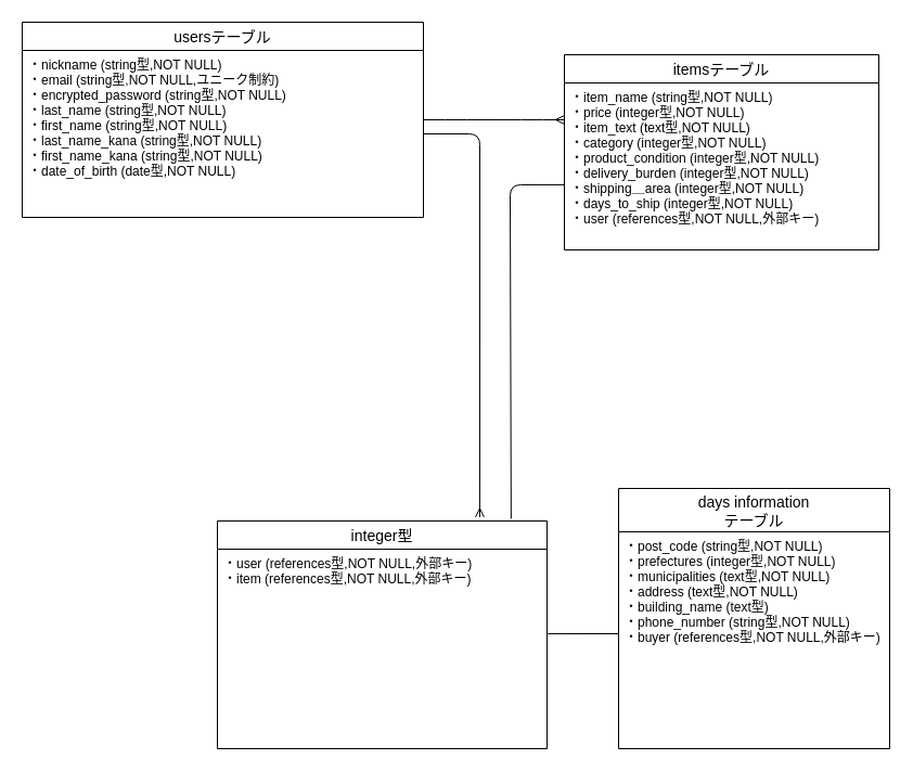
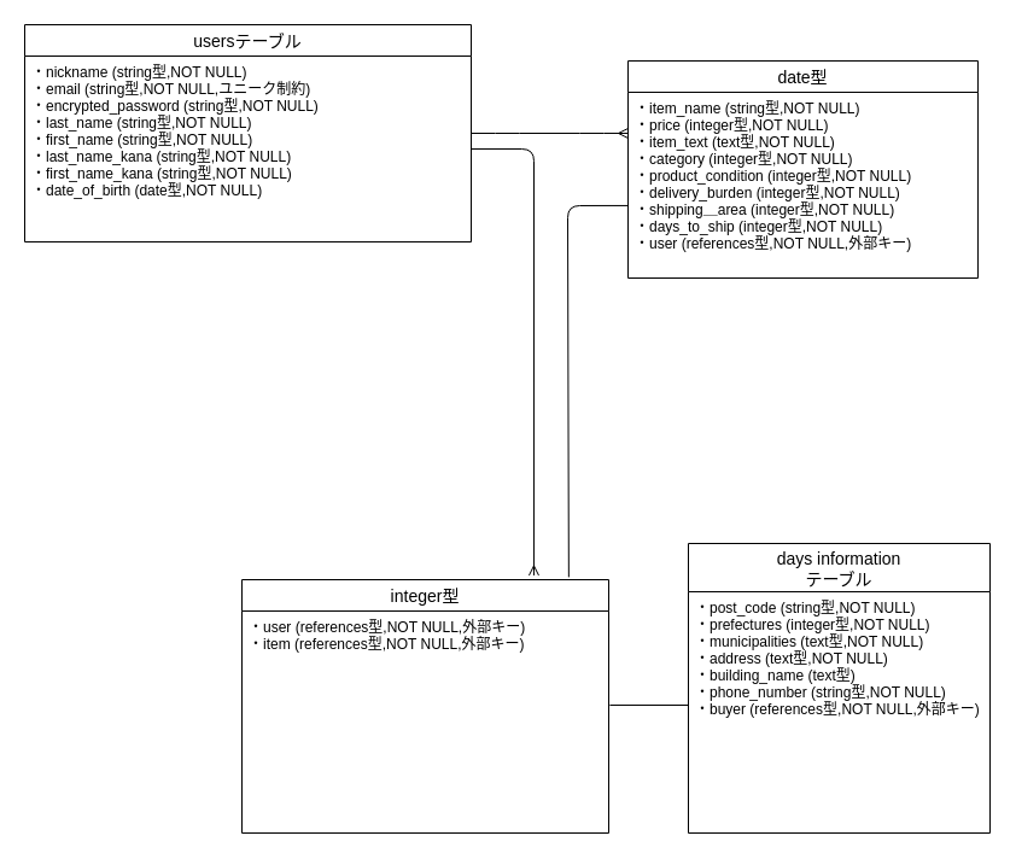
  <mxCell id="0" />
  <mxCell id="1" parent="0" />
  <mxCell id="2" value="usersテーブル" style="swimlane;fontStyle=0;childLayout=stackLayout;horizontal=1;startSize=26;horizontalStack=0;resizeParent=1;resizeParentMax=0;resizeLast=0;collapsible=1;marginBottom=0;align=center;fontSize=14;" vertex="1" parent="1"><mxGeometry x="20" y="20" width="370" height="180" as="geometry" /></mxCell>
  <mxCell id="3" value="・nickname (string型,NOT NULL)&#10;・email (string型,NOT NULL,ユニーク制約)&#10;・encrypted_password (string型,NOT NULL)&#10;・last_name (string型,NOT NULL)&#10;・first_name (string型,NOT NULL)&#10;・last_name_kana (string型,NOT NULL)&#10;・first_name_kana (string型,NOT NULL)&#10;・date_of_birth (date型,NOT NULL)&#10;" style="text;strokeColor=none;fillColor=none;spacingLeft=4;spacingRight=4;overflow=hidden;rotatable=0;points=[[0,0.5],[1,0.5]];portConstraint=eastwest;fontSize=12;" vertex="1" parent="2"><mxGeometry y="26" width="370" height="154" as="geometry" /></mxCell>
- <mxCell id="4" value="itemsテーブル" style="swimlane;fontStyle=0;childLayout=stackLayout;horizontal=1;startSize=26;horizontalStack=0;resizeParent=1;resizeParentMax=0;resizeLast=0;collapsible=1;marginBottom=0;align=center;fontSize=14;" vertex="1" parent="1"><mxGeometry x="520" y="50" width="290" height="180" as="geometry" /></mxCell>
+ <mxCell id="4" value="date型" style="swimlane;fontStyle=0;childLayout=stackLayout;horizontal=1;startSize=26;horizontalStack=0;resizeParent=1;resizeParentMax=0;resizeLast=0;collapsible=1;marginBottom=0;align=center;fontSize=14;" vertex="1" parent="1"><mxGeometry x="520" y="50" width="290" height="180" as="geometry" /></mxCell>
  <mxCell id="5" value="・item_name (string型,NOT NULL)&#10;・price (integer型,NOT NULL)&#10;・item_text (text型,NOT NULL)&#10;・category (integer型,NOT NULL)&#10;・product_condition (integer型,NOT NULL)&#10;・delivery_burden (integer型,NOT NULL)&#10;・shipping＿area (integer型,NOT NULL)&#10;・days_to_ship (integer型,NOT NULL)&#10;・user (references型,NOT NULL,外部キー)&#10;" style="text;strokeColor=none;fillColor=none;spacingLeft=4;spacingRight=4;overflow=hidden;rotatable=0;points=[[0,0.5],[1,0.5]];portConstraint=eastwest;fontSize=12;" vertex="1" parent="4"><mxGeometry y="26" width="290" height="154" as="geometry" /></mxCell>
  <mxCell id="6" style="edgeStyle=none;html=1;exitX=0.891;exitY=-0.01;exitDx=0;exitDy=0;endArrow=none;endFill=0;exitPerimeter=0;entryX=0;entryY=0.61;entryDx=0;entryDy=0;entryPerimeter=0;" edge="1" parent="1" source="7" target="5"><mxGeometry relative="1" as="geometry"><mxPoint x="510" y="240" as="targetPoint" /><Array as="points"><mxPoint x="470" y="170" /></Array></mxGeometry></mxCell>
  <mxCell id="7" value="integer型" style="swimlane;fontStyle=0;childLayout=stackLayout;horizontal=1;startSize=26;horizontalStack=0;resizeParent=1;resizeParentMax=0;resizeLast=0;collapsible=1;marginBottom=0;align=center;fontSize=14;" vertex="1" parent="1"><mxGeometry x="200" y="480" width="304" height="210" as="geometry" /></mxCell>
  <mxCell id="8" value="・user (references型,NOT NULL,外部キー)&#10;・item (references型,NOT NULL,外部キー)" style="text;strokeColor=none;fillColor=none;spacingLeft=4;spacingRight=4;overflow=hidden;rotatable=0;points=[[0,0.5],[1,0.5]];portConstraint=eastwest;fontSize=12;" vertex="1" parent="7"><mxGeometry y="26" width="304" height="184" as="geometry" /></mxCell>
  <mxCell id="9" value="" style="edgeStyle=entityRelationEdgeStyle;fontSize=12;html=1;endArrow=ERmany;entryX=0;entryY=0.133;entryDx=0;entryDy=0;entryPerimeter=0;" edge="1" parent="1"><mxGeometry width="100" height="100" relative="1" as="geometry"><mxPoint x="390" y="110" as="sourcePoint" /><mxPoint x="520" y="109.99" as="targetPoint" /></mxGeometry></mxCell>
  <mxCell id="10" style="edgeStyle=none;html=1;entryX=1.003;entryY=0.424;entryDx=0;entryDy=0;entryPerimeter=0;endArrow=none;endFill=0;" edge="1" parent="1" target="8"><mxGeometry relative="1" as="geometry"><mxPoint x="570" y="584" as="sourcePoint" /></mxGeometry></mxCell>
  <mxCell id="11" value="days information&#10;テーブル" style="swimlane;fontStyle=0;childLayout=stackLayout;horizontal=1;startSize=40;horizontalStack=0;resizeParent=1;resizeParentMax=0;resizeLast=0;collapsible=1;marginBottom=0;align=center;fontSize=14;" vertex="1" parent="1"><mxGeometry x="570" y="450" width="250" height="240" as="geometry" /></mxCell>
  <mxCell id="12" value="・post_code (string型,NOT NULL)&#10;・prefectures (integer型,NOT NULL)&#10;・municipalities (text型,NOT NULL)&#10;・address (text型,NOT NULL)&#10;・building_name (text型)&#10;・phone_number (string型,NOT NULL)&#10;・buyer (references型,NOT NULL,外部キー)" style="text;strokeColor=none;fillColor=none;spacingLeft=4;spacingRight=4;overflow=hidden;rotatable=0;points=[[0,0.5],[1,0.5]];portConstraint=eastwest;fontSize=12;" vertex="1" parent="11"><mxGeometry y="40" width="250" height="200" as="geometry" /></mxCell>
  <mxCell id="13" style="edgeStyle=none;html=1;exitX=1;exitY=0.5;exitDx=0;exitDy=0;entryX=0.796;entryY=-0.017;entryDx=0;entryDy=0;entryPerimeter=0;endArrow=ERmany;endFill=0;" edge="1" parent="1" source="3" target="7"><mxGeometry relative="1" as="geometry"><Array as="points"><mxPoint x="442" y="123" /></Array></mxGeometry></mxCell>
